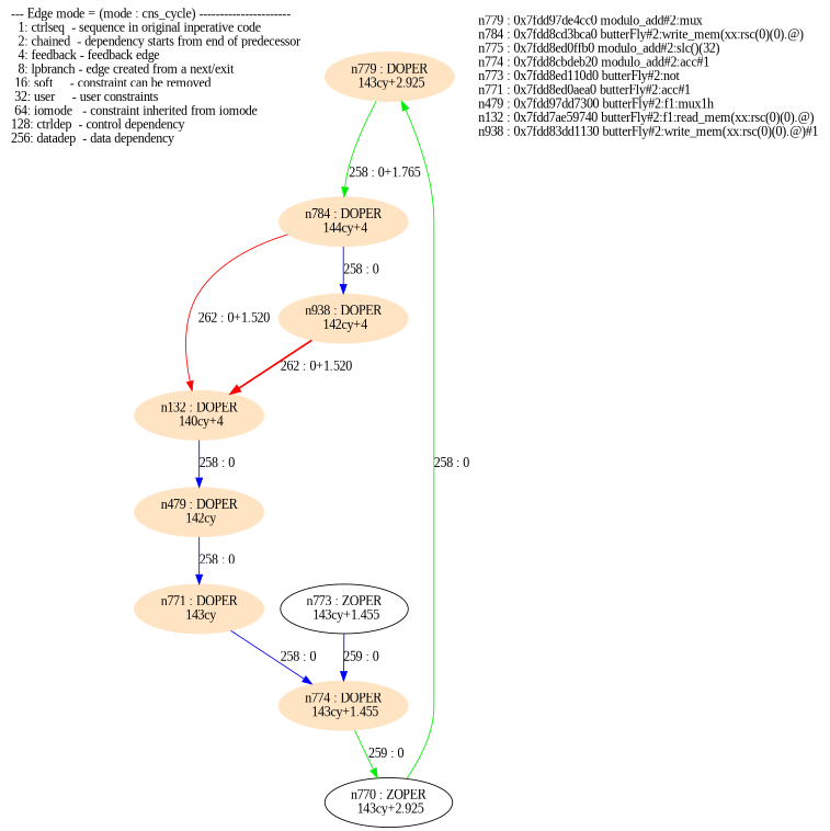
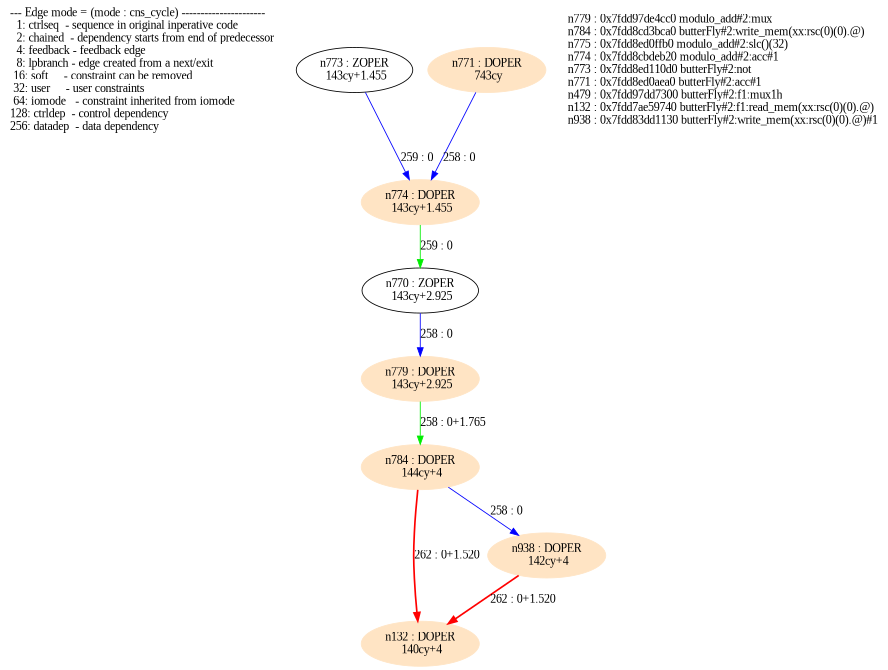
  digraph {
    fontname="Liberation Serif"
    node [fontname="Liberation Serif" shape=ellipse color=bisque style=filled]
    edge [color=blue fontname="Liberation Serif"]
    n1 [label="--- Edge mode = (mode : cns_cycle) ----------------------\l  1: ctrlseq  - sequence in original inperative code     \l  2: chained  - dependency starts from end of predecessor\l  4: feedback - feedback edge                            \l  8: lpbranch - edge created from a next/exit            \l 16: soft     - constraint can be removed                \l 32: user     - user constraints                         \l 64: iomode   - constraint inherited from iomode         \l128: ctrldep  - control dependency                       \l256: datadep  - data dependency                          \l" labeljust=left shape=none color="" style=""]
    n2 [label="n779 : DOPER\n 143cy+2.925\n"]
    n3 [label="n784 : DOPER\n 144cy+4\n"]
    n4 [label="n132 : DOPER\n 140cy+4\n"]
    n5 [label="n938 : DOPER\n 142cy+4\n"]
-   n6 [label="n479 : DOPER\n 142cy\n"]
    n7 [label="n770 : ZOPER\n 143cy+2.925\n" color="" style=""]
    n8 [label="n774 : DOPER\n 143cy+1.455\n"]
    n9 [label="n773 : ZOPER\n 143cy+1.455\n" color="" style=""]
-   n10 [label="n771 : DOPER\n 143cy\n"]
+   n10 [label="n771 : DOPER\n 743cy\n"]
    n11 [label="n779 : 0x7fdd97de4cc0 modulo_add#2:mux\ln784 : 0x7fdd8cd3bca0 butterFly#2:write_mem(xx:rsc(0)(0).@)\ln775 : 0x7fdd8ed0ffb0 modulo_add#2:slc()(32)\ln774 : 0x7fdd8cbdeb20 modulo_add#2:acc#1\ln773 : 0x7fdd8ed110d0 butterFly#2:not\ln771 : 0x7fdd8ed0aea0 butterFly#2:acc#1\ln479 : 0x7fdd97dd7300 butterFly#2:f1:mux1h\ln132 : 0x7fdd7ae59740 butterFly#2:f1:read_mem(xx:rsc(0)(0).@)\ln938 : 0x7fdd83dd1130 butterFly#2:write_mem(xx:rsc(0)(0).@)#1\l" labeljust=left shape=none color="" style=""]
    n2 -> n3 [color=green2 label="258 : 0+1.765"]
-   n3 -> n4 [color=red label="262 : 0+1.520" style=solid]
+   n3 -> n4 [color=red label="262 : 0+1.520" style=bold]
    n3 -> n5 [label="258 : 0"]
-   n4 -> n6 [label="258 : 0"]
    n5 -> n4 [color=red label="262 : 0+1.520" style=bold]
-   n6 -> n10 [label="258 : 0"]
-   n7 -> n2 [color=green2 label="258 : 0"]
+   n7 -> n2 [label="258 : 0"]
    n8 -> n7 [color=green2 label="259 : 0"]
    n9 -> n8 [label="259 : 0"]
    n10 -> n8 [label="258 : 0"]
  }
